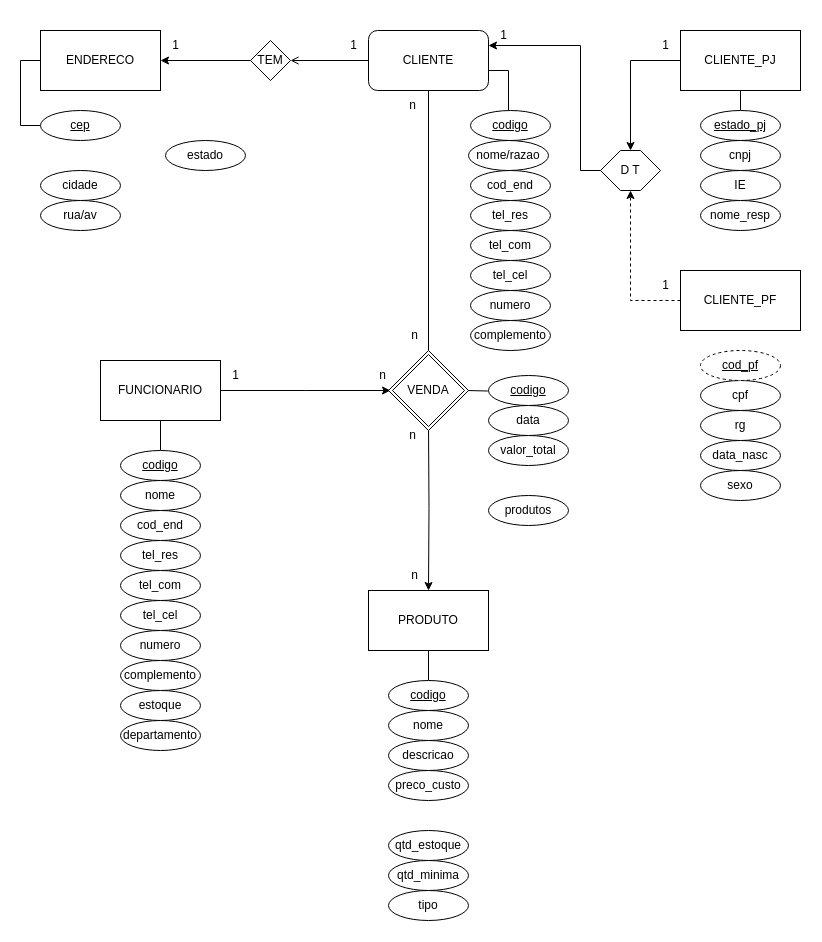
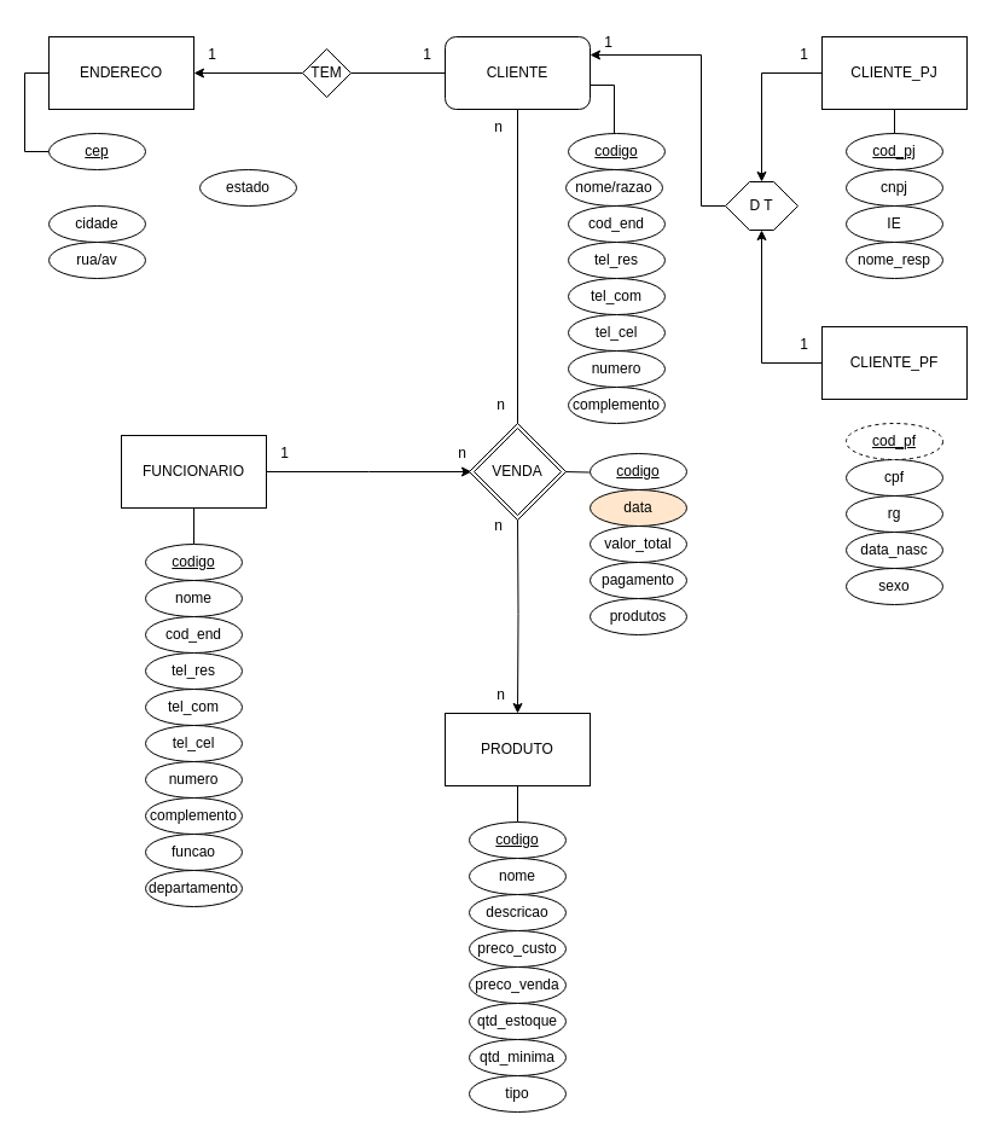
  <mxCell id="0" />
  <mxCell id="1" parent="0" />
- <mxCell id="2" style="edgeStyle=orthogonalEdgeStyle;rounded=0;orthogonalLoop=1;jettySize=auto;html=1;entryX=1;entryY=0.5;entryDx=0;entryDy=0;endArrow=open;endFill=0;" edge="1" parent="1" source="4" target="37"><mxGeometry relative="1" as="geometry" /></mxCell>
+ <mxCell id="2" style="edgeStyle=orthogonalEdgeStyle;rounded=0;orthogonalLoop=1;jettySize=auto;html=1;entryX=1;entryY=0.5;entryDx=0;entryDy=0;endArrow=none;endFill=0;" edge="1" parent="1" source="4" target="37"><mxGeometry relative="1" as="geometry" /></mxCell>
  <mxCell id="3" style="edgeStyle=orthogonalEdgeStyle;rounded=0;orthogonalLoop=1;jettySize=auto;html=1;endArrow=none;endFill=0;" edge="1" parent="1" source="4"><mxGeometry relative="1" as="geometry"><mxPoint x="428" y="355" as="targetPoint" /></mxGeometry></mxCell>
  <mxCell id="4" value="CLIENTE" style="whiteSpace=wrap;html=1;rounded=1;" vertex="1" parent="1"><mxGeometry x="368" y="30" width="120" height="60" as="geometry" /></mxCell>
  <mxCell id="5" value="&lt;u&gt;codigo&lt;/u&gt;" style="ellipse;whiteSpace=wrap;html=1;" vertex="1" parent="1"><mxGeometry x="470" y="110" width="80" height="30" as="geometry" /></mxCell>
  <mxCell id="6" value="nome/razao" style="ellipse;whiteSpace=wrap;html=1;" vertex="1" parent="1"><mxGeometry x="468" y="140" width="80" height="30" as="geometry" /></mxCell>
  <mxCell id="7" value="cod_end" style="ellipse;whiteSpace=wrap;html=1;" vertex="1" parent="1"><mxGeometry x="470" y="170" width="80" height="30" as="geometry" /></mxCell>
  <mxCell id="8" value="tel_res" style="ellipse;whiteSpace=wrap;html=1;" vertex="1" parent="1"><mxGeometry x="470" y="200" width="80" height="30" as="geometry" /></mxCell>
  <mxCell id="9" value="tel_com" style="ellipse;whiteSpace=wrap;html=1;" vertex="1" parent="1"><mxGeometry x="470" y="230" width="80" height="30" as="geometry" /></mxCell>
  <mxCell id="10" value="tel_cel" style="ellipse;whiteSpace=wrap;html=1;" vertex="1" parent="1"><mxGeometry x="470" y="260" width="80" height="30" as="geometry" /></mxCell>
  <mxCell id="11" value="cpf" style="ellipse;whiteSpace=wrap;html=1;" vertex="1" parent="1"><mxGeometry x="700" y="380" width="80" height="30" as="geometry" /></mxCell>
  <mxCell id="12" value="cnpj" style="ellipse;whiteSpace=wrap;html=1;" vertex="1" parent="1"><mxGeometry x="700" y="140" width="80" height="30" as="geometry" /></mxCell>
  <mxCell id="13" value="data_nasc" style="ellipse;whiteSpace=wrap;html=1;" vertex="1" parent="1"><mxGeometry x="700" y="440" width="80" height="30" as="geometry" /></mxCell>
  <mxCell id="14" value="rg" style="ellipse;whiteSpace=wrap;html=1;" vertex="1" parent="1"><mxGeometry x="700" y="410" width="80" height="30" as="geometry" /></mxCell>
  <mxCell id="15" value="sexo" style="ellipse;whiteSpace=wrap;html=1;" vertex="1" parent="1"><mxGeometry x="700" y="470" width="80" height="30" as="geometry" /></mxCell>
  <mxCell id="16" value="IE" style="ellipse;whiteSpace=wrap;html=1;" vertex="1" parent="1"><mxGeometry x="700" y="170" width="80" height="30" as="geometry" /></mxCell>
  <mxCell id="17" value="nome_resp" style="ellipse;whiteSpace=wrap;html=1;" vertex="1" parent="1"><mxGeometry x="700" y="200" width="80" height="30" as="geometry" /></mxCell>
  <mxCell id="18" style="edgeStyle=orthogonalEdgeStyle;rounded=0;orthogonalLoop=1;jettySize=auto;html=1;entryX=0.5;entryY=0;entryDx=0;entryDy=0;endArrow=none;endFill=0;" edge="1" parent="1" source="4"><mxGeometry relative="1" as="geometry"><mxPoint x="508" y="110" as="targetPoint" /><Array as="points"><mxPoint x="508" y="70" /></Array></mxGeometry></mxCell>
- <mxCell id="19" style="edgeStyle=orthogonalEdgeStyle;rounded=0;orthogonalLoop=1;jettySize=auto;html=1;entryX=0.5;entryY=1;entryDx=0;entryDy=0;dashed=1;" edge="1" parent="1" source="20" target="78"><mxGeometry relative="1" as="geometry"><mxPoint x="620" y="190" as="targetPoint" /></mxGeometry></mxCell>
+ <mxCell id="19" style="edgeStyle=orthogonalEdgeStyle;rounded=0;orthogonalLoop=1;jettySize=auto;html=1;entryX=0.5;entryY=1;entryDx=0;entryDy=0;" edge="1" parent="1" source="20" target="78"><mxGeometry relative="1" as="geometry"><mxPoint x="620" y="190" as="targetPoint" /></mxGeometry></mxCell>
  <mxCell id="20" value="CLIENTE_PF" style="rounded=0;whiteSpace=wrap;html=1;" vertex="1" parent="1"><mxGeometry x="680" y="270" width="120" height="60" as="geometry" /></mxCell>
  <mxCell id="21" style="edgeStyle=orthogonalEdgeStyle;rounded=0;orthogonalLoop=1;jettySize=auto;html=1;entryX=0.5;entryY=0;entryDx=0;entryDy=0;" edge="1" parent="1" source="23" target="78"><mxGeometry relative="1" as="geometry"><mxPoint x="620" y="150" as="targetPoint" /></mxGeometry></mxCell>
  <mxCell id="22" style="edgeStyle=orthogonalEdgeStyle;rounded=0;orthogonalLoop=1;jettySize=auto;html=1;endArrow=none;endFill=0;" edge="1" parent="1" source="23" target="40"><mxGeometry relative="1" as="geometry" /></mxCell>
  <mxCell id="23" value="CLIENTE_PJ" style="rounded=0;whiteSpace=wrap;html=1;" vertex="1" parent="1"><mxGeometry x="680" y="30" width="120" height="60" as="geometry" /></mxCell>
  <mxCell id="24" style="edgeStyle=orthogonalEdgeStyle;rounded=0;orthogonalLoop=1;jettySize=auto;html=1;entryX=1;entryY=0.25;entryDx=0;entryDy=0;" edge="1" parent="1" target="4"><mxGeometry relative="1" as="geometry"><mxPoint x="600" y="170" as="sourcePoint" /><Array as="points"><mxPoint x="580" y="170" /><mxPoint x="580" y="45" /></Array></mxGeometry></mxCell>
  <mxCell id="25" style="edgeStyle=orthogonalEdgeStyle;rounded=0;orthogonalLoop=1;jettySize=auto;html=1;entryX=0;entryY=0.5;entryDx=0;entryDy=0;endArrow=none;endFill=0;" edge="1" parent="1" source="26" target="27"><mxGeometry relative="1" as="geometry"><Array as="points"><mxPoint x="20" y="60" /><mxPoint x="20" y="125" /></Array></mxGeometry></mxCell>
  <mxCell id="26" value="ENDERECO" style="rounded=0;whiteSpace=wrap;html=1;" vertex="1" parent="1"><mxGeometry x="40" y="30" width="120" height="60" as="geometry" /></mxCell>
  <mxCell id="27" value="&lt;u&gt;cep&lt;/u&gt;" style="ellipse;whiteSpace=wrap;html=1;" vertex="1" parent="1"><mxGeometry x="40" y="110" width="80" height="30" as="geometry" /></mxCell>
  <mxCell id="28" value="numero" style="ellipse;whiteSpace=wrap;html=1;" vertex="1" parent="1"><mxGeometry x="470" y="290" width="80" height="30" as="geometry" /></mxCell>
  <mxCell id="29" value="complemento" style="ellipse;whiteSpace=wrap;html=1;" vertex="1" parent="1"><mxGeometry x="470" y="320" width="80" height="30" as="geometry" /></mxCell>
  <mxCell id="30" value="1" style="text;html=1;align=center;verticalAlign=middle;resizable=0;points=[];autosize=1;strokeColor=none;fillColor=none;" vertex="1" parent="1"><mxGeometry x="488" y="20" width="30" height="30" as="geometry" /></mxCell>
  <mxCell id="31" value="1" style="text;html=1;align=center;verticalAlign=middle;resizable=0;points=[];autosize=1;strokeColor=none;fillColor=none;" vertex="1" parent="1"><mxGeometry x="650" y="30" width="30" height="30" as="geometry" /></mxCell>
  <mxCell id="32" value="1" style="text;html=1;align=center;verticalAlign=middle;resizable=0;points=[];autosize=1;strokeColor=none;fillColor=none;" vertex="1" parent="1"><mxGeometry x="650" y="270" width="30" height="30" as="geometry" /></mxCell>
  <mxCell id="33" value="estado" style="ellipse;whiteSpace=wrap;html=1;" vertex="1" parent="1"><mxGeometry x="165" y="140" width="80" height="30" as="geometry" /></mxCell>
  <mxCell id="34" value="cidade" style="ellipse;whiteSpace=wrap;html=1;" vertex="1" parent="1"><mxGeometry x="40" y="170" width="80" height="30" as="geometry" /></mxCell>
  <mxCell id="35" value="rua/av" style="ellipse;whiteSpace=wrap;html=1;" vertex="1" parent="1"><mxGeometry x="40" y="200" width="80" height="30" as="geometry" /></mxCell>
  <mxCell id="36" style="edgeStyle=orthogonalEdgeStyle;rounded=0;orthogonalLoop=1;jettySize=auto;html=1;" edge="1" parent="1" source="37" target="26"><mxGeometry relative="1" as="geometry" /></mxCell>
  <mxCell id="37" value="TEM" style="rhombus;whiteSpace=wrap;html=1;" vertex="1" parent="1"><mxGeometry x="250" y="40" width="40" height="40" as="geometry" /></mxCell>
  <mxCell id="38" value="1" style="text;html=1;align=center;verticalAlign=middle;resizable=0;points=[];autosize=1;strokeColor=none;fillColor=none;" vertex="1" parent="1"><mxGeometry x="338" y="30" width="30" height="30" as="geometry" /></mxCell>
  <mxCell id="39" value="1" style="text;html=1;align=center;verticalAlign=middle;resizable=0;points=[];autosize=1;strokeColor=none;fillColor=none;" vertex="1" parent="1"><mxGeometry x="160" y="30" width="30" height="30" as="geometry" /></mxCell>
- <mxCell id="40" value="&lt;u&gt;estado_pj&lt;/u&gt;" style="ellipse;whiteSpace=wrap;html=1;" vertex="1" parent="1"><mxGeometry x="700" y="110" width="80" height="30" as="geometry" /></mxCell>
+ <mxCell id="40" value="&lt;u&gt;cod_pj&lt;/u&gt;" style="ellipse;whiteSpace=wrap;html=1;" vertex="1" parent="1"><mxGeometry x="700" y="110" width="80" height="30" as="geometry" /></mxCell>
  <mxCell id="41" value="&lt;u&gt;cod_pf&lt;/u&gt;" style="ellipse;whiteSpace=wrap;html=1;dashed=1;" vertex="1" parent="1"><mxGeometry x="700" y="350" width="80" height="30" as="geometry" /></mxCell>
  <mxCell id="42" style="edgeStyle=orthogonalEdgeStyle;rounded=0;orthogonalLoop=1;jettySize=auto;html=1;entryX=0.5;entryY=0;entryDx=0;entryDy=0;endArrow=none;endFill=0;" edge="1" parent="1" source="44" target="45"><mxGeometry relative="1" as="geometry" /></mxCell>
  <mxCell id="43" style="edgeStyle=orthogonalEdgeStyle;rounded=0;orthogonalLoop=1;jettySize=auto;html=1;" edge="1" parent="1" source="44"><mxGeometry relative="1" as="geometry"><mxPoint x="390" y="390" as="targetPoint" /></mxGeometry></mxCell>
  <mxCell id="44" value="FUNCIONARIO" style="rounded=0;whiteSpace=wrap;html=1;" vertex="1" parent="1"><mxGeometry x="100" y="360" width="120" height="60" as="geometry" /></mxCell>
  <mxCell id="45" value="&lt;u&gt;codigo&lt;/u&gt;" style="ellipse;whiteSpace=wrap;html=1;" vertex="1" parent="1"><mxGeometry x="120" y="450" width="80" height="30" as="geometry" /></mxCell>
  <mxCell id="46" value="cod_end" style="ellipse;whiteSpace=wrap;html=1;" vertex="1" parent="1"><mxGeometry x="120" y="510" width="80" height="30" as="geometry" /></mxCell>
  <mxCell id="47" value="tel_res" style="ellipse;whiteSpace=wrap;html=1;" vertex="1" parent="1"><mxGeometry x="120" y="540" width="80" height="30" as="geometry" /></mxCell>
  <mxCell id="48" value="tel_com" style="ellipse;whiteSpace=wrap;html=1;" vertex="1" parent="1"><mxGeometry x="120" y="570" width="80" height="30" as="geometry" /></mxCell>
  <mxCell id="49" value="tel_cel" style="ellipse;whiteSpace=wrap;html=1;" vertex="1" parent="1"><mxGeometry x="120" y="600" width="80" height="30" as="geometry" /></mxCell>
  <mxCell id="50" value="numero" style="ellipse;whiteSpace=wrap;html=1;" vertex="1" parent="1"><mxGeometry x="120" y="630" width="80" height="30" as="geometry" /></mxCell>
  <mxCell id="51" value="complemento" style="ellipse;whiteSpace=wrap;html=1;" vertex="1" parent="1"><mxGeometry x="120" y="660" width="80" height="30" as="geometry" /></mxCell>
  <mxCell id="52" value="nome" style="ellipse;whiteSpace=wrap;html=1;" vertex="1" parent="1"><mxGeometry x="120" y="480" width="80" height="30" as="geometry" /></mxCell>
- <mxCell id="53" value="estoque" style="ellipse;whiteSpace=wrap;html=1;" vertex="1" parent="1"><mxGeometry x="120" y="690" width="80" height="30" as="geometry" /></mxCell>
+ <mxCell id="53" value="funcao" style="ellipse;whiteSpace=wrap;html=1;" vertex="1" parent="1"><mxGeometry x="120" y="690" width="80" height="30" as="geometry" /></mxCell>
  <mxCell id="54" value="departamento" style="ellipse;whiteSpace=wrap;html=1;" vertex="1" parent="1"><mxGeometry x="120" y="720" width="80" height="30" as="geometry" /></mxCell>
  <mxCell id="55" style="edgeStyle=orthogonalEdgeStyle;rounded=0;orthogonalLoop=1;jettySize=auto;html=1;" edge="1" parent="1" target="58"><mxGeometry relative="1" as="geometry"><mxPoint x="428" y="425" as="sourcePoint" /></mxGeometry></mxCell>
  <mxCell id="56" style="edgeStyle=orthogonalEdgeStyle;rounded=0;orthogonalLoop=1;jettySize=auto;html=1;endArrow=none;endFill=0;" edge="1" parent="1" target="73"><mxGeometry relative="1" as="geometry"><mxPoint x="466" y="390" as="sourcePoint" /></mxGeometry></mxCell>
  <mxCell id="57" style="edgeStyle=orthogonalEdgeStyle;rounded=0;orthogonalLoop=1;jettySize=auto;html=1;entryX=0.5;entryY=0;entryDx=0;entryDy=0;endArrow=none;endFill=0;" edge="1" parent="1" source="58" target="64"><mxGeometry relative="1" as="geometry" /></mxCell>
  <mxCell id="58" value="PRODUTO" style="rounded=0;whiteSpace=wrap;html=1;" vertex="1" parent="1"><mxGeometry x="368" y="590" width="120" height="60" as="geometry" /></mxCell>
  <mxCell id="59" value="nome" style="ellipse;whiteSpace=wrap;html=1;" vertex="1" parent="1"><mxGeometry x="388" y="710" width="80" height="30" as="geometry" /></mxCell>
  <mxCell id="60" value="descricao" style="ellipse;whiteSpace=wrap;html=1;" vertex="1" parent="1"><mxGeometry x="388" y="740" width="80" height="30" as="geometry" /></mxCell>
+ <mxCell id="61" value="preco_venda" style="ellipse;whiteSpace=wrap;html=1;" vertex="1" parent="1"><mxGeometry x="388" y="800" width="80" height="30" as="geometry" /></mxCell>
  <mxCell id="62" value="preco_custo" style="ellipse;whiteSpace=wrap;html=1;" vertex="1" parent="1"><mxGeometry x="388" y="770" width="80" height="30" as="geometry" /></mxCell>
  <mxCell id="63" value="qtd_estoque" style="ellipse;whiteSpace=wrap;html=1;" vertex="1" parent="1"><mxGeometry x="388" y="830" width="80" height="30" as="geometry" /></mxCell>
  <mxCell id="64" value="&lt;u&gt;codigo&lt;/u&gt;" style="ellipse;whiteSpace=wrap;html=1;" vertex="1" parent="1"><mxGeometry x="388" y="680" width="80" height="30" as="geometry" /></mxCell>
  <mxCell id="65" value="qtd_minima" style="ellipse;whiteSpace=wrap;html=1;" vertex="1" parent="1"><mxGeometry x="388" y="860" width="80" height="30" as="geometry" /></mxCell>
  <mxCell id="66" value="tipo" style="ellipse;whiteSpace=wrap;html=1;" vertex="1" parent="1"><mxGeometry x="388" y="890" width="80" height="30" as="geometry" /></mxCell>
  <mxCell id="67" value="n" style="text;html=1;align=center;verticalAlign=middle;resizable=0;points=[];autosize=1;strokeColor=none;fillColor=none;" vertex="1" parent="1"><mxGeometry x="397" y="90" width="30" height="30" as="geometry" /></mxCell>
  <mxCell id="68" value="n" style="text;html=1;align=center;verticalAlign=middle;resizable=0;points=[];autosize=1;strokeColor=none;fillColor=none;" vertex="1" parent="1"><mxGeometry x="399" y="320" width="30" height="30" as="geometry" /></mxCell>
- <mxCell id="69" value="data" style="ellipse;whiteSpace=wrap;html=1;" vertex="1" parent="1"><mxGeometry x="488" y="405" width="80" height="30" as="geometry" /></mxCell>
+ <mxCell id="69" value="data" style="ellipse;whiteSpace=wrap;html=1;fillColor=#ffe6cc;" vertex="1" parent="1"><mxGeometry x="488" y="405" width="80" height="30" as="geometry" /></mxCell>
  <mxCell id="70" value="valor_total" style="ellipse;whiteSpace=wrap;html=1;" vertex="1" parent="1"><mxGeometry x="488" y="435" width="80" height="30" as="geometry" /></mxCell>
  <mxCell id="71" value="produtos" style="ellipse;whiteSpace=wrap;html=1;" vertex="1" parent="1"><mxGeometry x="488" y="495" width="80" height="30" as="geometry" /></mxCell>
+ <mxCell id="72" value="pagamento" style="ellipse;whiteSpace=wrap;html=1;" vertex="1" parent="1"><mxGeometry x="488" y="465" width="80" height="30" as="geometry" /></mxCell>
  <mxCell id="73" value="&lt;u&gt;codigo&lt;/u&gt;" style="ellipse;whiteSpace=wrap;html=1;" vertex="1" parent="1"><mxGeometry x="488" y="375" width="80" height="30" as="geometry" /></mxCell>
  <mxCell id="74" value="1" style="text;html=1;align=center;verticalAlign=middle;resizable=0;points=[];autosize=1;strokeColor=none;fillColor=none;" vertex="1" parent="1"><mxGeometry x="220" y="360" width="30" height="30" as="geometry" /></mxCell>
  <mxCell id="75" value="n" style="text;html=1;align=center;verticalAlign=middle;resizable=0;points=[];autosize=1;strokeColor=none;fillColor=none;" vertex="1" parent="1"><mxGeometry x="367" y="360" width="30" height="30" as="geometry" /></mxCell>
  <mxCell id="76" value="n" style="text;html=1;align=center;verticalAlign=middle;resizable=0;points=[];autosize=1;strokeColor=none;fillColor=none;" vertex="1" parent="1"><mxGeometry x="399" y="560" width="30" height="30" as="geometry" /></mxCell>
  <mxCell id="77" value="VENDA" style="shape=rhombus;double=1;perimeter=rhombusPerimeter;whiteSpace=wrap;html=1;align=center;" vertex="1" parent="1"><mxGeometry x="388" y="350" width="80" height="80" as="geometry" /></mxCell>
  <mxCell id="78" value="D T" style="shape=hexagon;perimeter=hexagonPerimeter2;whiteSpace=wrap;html=1;fixedSize=1;" vertex="1" parent="1"><mxGeometry x="600" y="150" width="60" height="40" as="geometry" /></mxCell>
  <mxCell id="79" value="n" style="text;html=1;align=center;verticalAlign=middle;resizable=0;points=[];autosize=1;strokeColor=none;fillColor=none;" vertex="1" parent="1"><mxGeometry x="397" y="420" width="30" height="30" as="geometry" /></mxCell>
